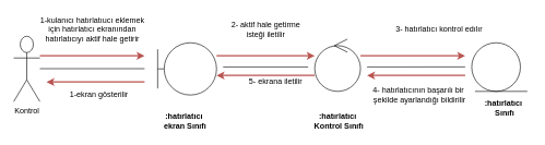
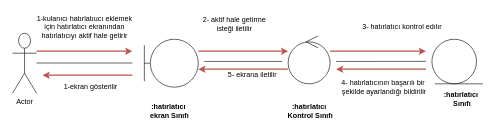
  <mxCell id="0" />
  <mxCell id="1" parent="0" />
- <mxCell id="2" value="Kontrol" style="shape=umlActor;verticalLabelPosition=bottom;verticalAlign=top;html=1;outlineConnect=0;" vertex="1" parent="1"><mxGeometry x="20" y="55" width="40" height="100" as="geometry" /></mxCell>
+ <mxCell id="2" value="Actor" style="shape=umlActor;verticalLabelPosition=bottom;verticalAlign=top;html=1;outlineConnect=0;" vertex="1" parent="1"><mxGeometry x="20" y="55" width="40" height="100" as="geometry" /></mxCell>
  <mxCell id="3" value="" style="endArrow=none;html=1;" edge="1" parent="1"><mxGeometry width="50" height="50" relative="1" as="geometry"><mxPoint x="60" y="104.66" as="sourcePoint" /><mxPoint x="220" y="104.66" as="targetPoint" /></mxGeometry></mxCell>
  <mxCell id="4" value="" style="endArrow=none;html=1;" edge="1" parent="1"><mxGeometry width="50" height="50" relative="1" as="geometry"><mxPoint x="240" y="135" as="sourcePoint" /><mxPoint x="240" y="75" as="targetPoint" /></mxGeometry></mxCell>
  <mxCell id="5" value="" style="endArrow=none;html=1;" edge="1" parent="1" target="6"><mxGeometry width="50" height="50" relative="1" as="geometry"><mxPoint x="240" y="105" as="sourcePoint" /><mxPoint x="280" y="105" as="targetPoint" /></mxGeometry></mxCell>
  <mxCell id="6" value="" style="ellipse;whiteSpace=wrap;html=1;aspect=fixed;" vertex="1" parent="1"><mxGeometry x="250" y="65" width="80" height="80" as="geometry" /></mxCell>
  <mxCell id="7" value="" style="ellipse;whiteSpace=wrap;html=1;aspect=fixed;fillColor=#FFFFFF;" vertex="1" parent="1"><mxGeometry x="480" y="69.41" width="70" height="70" as="geometry" /></mxCell>
  <mxCell id="8" value="" style="endArrow=none;html=1;" edge="1" parent="1"><mxGeometry width="50" height="50" relative="1" as="geometry"><mxPoint x="510" y="69.41" as="sourcePoint" /><mxPoint x="530" y="59.41" as="targetPoint" /></mxGeometry></mxCell>
  <mxCell id="9" value="" style="ellipse;whiteSpace=wrap;html=1;aspect=fixed;" vertex="1" parent="1"><mxGeometry x="720" y="65" width="74.41" height="74.41" as="geometry" /></mxCell>
  <mxCell id="10" value="" style="endArrow=none;html=1;" edge="1" parent="1"><mxGeometry width="50" height="50" relative="1" as="geometry"><mxPoint x="725" y="139.41" as="sourcePoint" /><mxPoint x="805" y="139.41" as="targetPoint" /></mxGeometry></mxCell>
  <mxCell id="11" value="" style="endArrow=classic;html=1;fillColor=#f8cecc;strokeColor=#B85450;rounded=0;strokeWidth=2;" edge="1" parent="1"><mxGeometry width="50" height="50" relative="1" as="geometry"><mxPoint x="60" y="85" as="sourcePoint" /><mxPoint x="220" y="85" as="targetPoint" /></mxGeometry></mxCell>
  <mxCell id="12" value="" style="endArrow=classic;html=1;fillColor=#f8cecc;strokeColor=#B85450;rounded=0;strokeWidth=2;" edge="1" parent="1"><mxGeometry width="50" height="50" relative="1" as="geometry"><mxPoint x="330" y="85" as="sourcePoint" /><mxPoint x="480" y="85" as="targetPoint" /></mxGeometry></mxCell>
  <mxCell id="13" value="" style="endArrow=classic;html=1;fillColor=#f8cecc;strokeColor=#B85450;rounded=0;strokeWidth=2;" edge="1" parent="1"><mxGeometry width="50" height="50" relative="1" as="geometry"><mxPoint x="550" y="85" as="sourcePoint" /><mxPoint x="710" y="85" as="targetPoint" /></mxGeometry></mxCell>
  <mxCell id="14" value="" style="endArrow=none;html=1;" edge="1" parent="1"><mxGeometry width="50" height="50" relative="1" as="geometry"><mxPoint x="340" y="102" as="sourcePoint" /><mxPoint x="470" y="102" as="targetPoint" /></mxGeometry></mxCell>
  <mxCell id="15" value="" style="endArrow=none;html=1;" edge="1" parent="1"><mxGeometry width="50" height="50" relative="1" as="geometry"><mxPoint x="560" y="102" as="sourcePoint" /><mxPoint x="710" y="101.92" as="targetPoint" /><Array as="points"><mxPoint x="630" y="102" /></Array></mxGeometry></mxCell>
  <mxCell id="16" value="" style="endArrow=classic;html=1;fillColor=#f8cecc;strokeColor=#B85450;rounded=0;strokeWidth=2;" edge="1" parent="1"><mxGeometry width="50" height="50" relative="1" as="geometry"><mxPoint x="220" y="125" as="sourcePoint" /><mxPoint x="70" y="125" as="targetPoint" /></mxGeometry></mxCell>
  <mxCell id="17" value="" style="endArrow=classic;html=1;fillColor=#f8cecc;strokeColor=#B85450;rounded=0;strokeWidth=2;" edge="1" parent="1"><mxGeometry width="50" height="50" relative="1" as="geometry"><mxPoint x="710" y="115" as="sourcePoint" /><mxPoint x="560" y="115" as="targetPoint" /></mxGeometry></mxCell>
  <mxCell id="18" value="" style="endArrow=classic;html=1;fillColor=#f8cecc;strokeColor=#B85450;rounded=0;strokeWidth=2;" edge="1" parent="1"><mxGeometry width="50" height="50" relative="1" as="geometry"><mxPoint x="480" y="115" as="sourcePoint" /><mxPoint x="330" y="115" as="targetPoint" /></mxGeometry></mxCell>
  <mxCell id="19" value="" style="endArrow=none;html=1;" edge="1" parent="1"><mxGeometry width="50" height="50" relative="1" as="geometry"><mxPoint x="510" y="69.41" as="sourcePoint" /><mxPoint x="530" y="79.41" as="targetPoint" /></mxGeometry></mxCell>
  <mxCell id="20" value=":hatırlatıcı&lt;br&gt;&amp;nbsp;ekran Sınıfı" style="text;html=1;resizable=0;autosize=1;align=center;verticalAlign=middle;points=[];fillColor=none;strokeColor=none;rounded=0;fontStyle=1" vertex="1" parent="1"><mxGeometry x="240" y="170" width="80" height="30" as="geometry" /></mxCell>
  <mxCell id="21" value=":hatırlatıcı&lt;br&gt;&amp;nbsp;Kontrol Sınıfı" style="text;html=1;resizable=0;autosize=1;align=center;verticalAlign=middle;points=[];fillColor=none;strokeColor=none;rounded=0;fontStyle=1" vertex="1" parent="1"><mxGeometry x="470" y="170" width="90" height="30" as="geometry" /></mxCell>
  <mxCell id="22" value=":hatırlatıcı&amp;nbsp;&lt;br&gt;Sınıfı" style="text;html=1;resizable=0;autosize=1;align=center;verticalAlign=middle;points=[];fillColor=none;strokeColor=none;rounded=0;fontStyle=1" vertex="1" parent="1"><mxGeometry x="730" y="150" width="80" height="30" as="geometry" /></mxCell>
  <mxCell id="23" value="1-kulanıcı hatırlatıucı eklemek&lt;br&gt;için hatırlatıcı ekranından&lt;br&gt;hatırlatıcıyı aktif hale getirir" style="text;html=1;resizable=0;autosize=1;align=center;verticalAlign=middle;points=[];fillColor=none;strokeColor=none;rounded=0;" vertex="1" parent="1"><mxGeometry x="55" y="20" width="170" height="50" as="geometry" /></mxCell>
- <mxCell id="24" value="2- aktif hale getirme&lt;br&gt;isteği iletilir" style="text;html=1;resizable=0;autosize=1;align=center;verticalAlign=middle;points=[];fillColor=none;strokeColor=none;rounded=0;" vertex="1" parent="1"><mxGeometry x="345" y="30" width="120" height="30" as="geometry" /></mxCell>
+ <mxCell id="24" value="2- aktif hale getirme&lt;br&gt;isteği iletilir" style="text;html=1;resizable=0;autosize=1;align=center;verticalAlign=middle;points=[];fillColor=none;strokeColor=none;rounded=0;" vertex="1" parent="1"><mxGeometry x="330" y="25" width="120" height="30" as="geometry" /></mxCell>
  <mxCell id="25" value="3- hatırlatıcı kontrol edılır" style="text;html=1;resizable=0;autosize=1;align=center;verticalAlign=middle;points=[];fillColor=none;strokeColor=none;rounded=0;" vertex="1" parent="1"><mxGeometry x="595" y="35" width="150" height="20" as="geometry" /></mxCell>
  <mxCell id="26" value="4- hatırlatıcının başarılı bir&amp;nbsp;&lt;br&gt;şekilde ayarlandığı bildirilir" style="text;html=1;resizable=0;autosize=1;align=center;verticalAlign=middle;points=[];fillColor=none;strokeColor=none;rounded=0;" vertex="1" parent="1"><mxGeometry x="560" y="130" width="160" height="30" as="geometry" /></mxCell>
  <mxCell id="27" value="5- ekrana iletilir" style="text;html=1;resizable=0;autosize=1;align=center;verticalAlign=middle;points=[];fillColor=none;strokeColor=none;rounded=0;" vertex="1" parent="1"><mxGeometry x="370" y="115" width="100" height="20" as="geometry" /></mxCell>
  <mxCell id="28" value="1-ekran gösterilir" style="text;html=1;resizable=0;autosize=1;align=center;verticalAlign=middle;points=[];fillColor=none;strokeColor=none;rounded=0;" vertex="1" parent="1"><mxGeometry x="100" y="135" width="100" height="20" as="geometry" /></mxCell>
